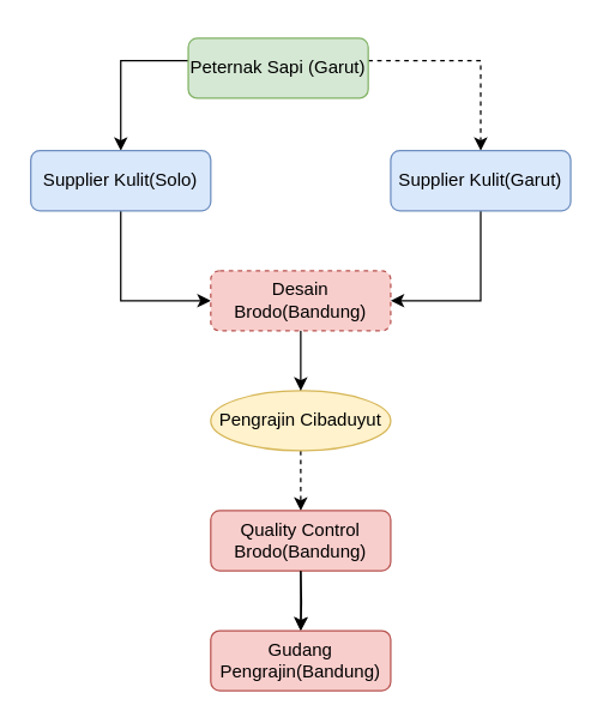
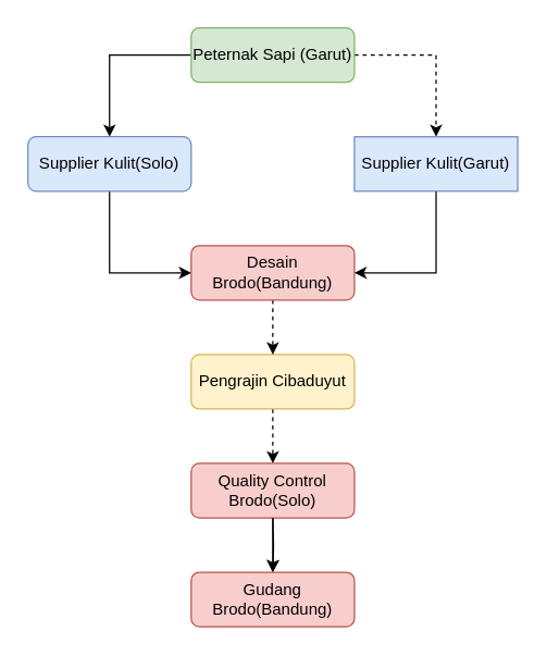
  <mxCell id="0" />
  <mxCell id="1" parent="0" />
  <mxCell id="2" style="edgeStyle=orthogonalEdgeStyle;rounded=0;orthogonalLoop=1;jettySize=auto;html=1;entryX=0.5;entryY=0;entryDx=0;entryDy=0;" edge="1" parent="1" source="4" target="6"><mxGeometry relative="1" as="geometry"><Array as="points"><mxPoint x="80" y="40" /></Array></mxGeometry></mxCell>
  <mxCell id="3" style="edgeStyle=orthogonalEdgeStyle;rounded=0;orthogonalLoop=1;jettySize=auto;html=1;dashed=1;" edge="1" parent="1" source="4" target="12"><mxGeometry relative="1" as="geometry"><Array as="points"><mxPoint x="320" y="40" /></Array></mxGeometry></mxCell>
- <mxCell id="4" value="Peternak Sapi (Garut)" style="rounded=1;whiteSpace=wrap;html=1;fontSize=12;glass=0;strokeWidth=1;shadow=0;fillColor=#d5e8d4;strokeColor=#82b366;" parent="1" vertex="1"><mxGeometry x="125" y="25" width="120" height="40" as="geometry" /></mxCell>
+ <mxCell id="4" value="Peternak Sapi (Garut)" style="rounded=1;whiteSpace=wrap;html=1;fontSize=12;glass=0;strokeWidth=1;shadow=0;fillColor=#d5e8d4;strokeColor=#82b366;" parent="1" vertex="1"><mxGeometry x="140" y="20" width="120" height="40" as="geometry" /></mxCell>
  <mxCell id="5" style="edgeStyle=orthogonalEdgeStyle;rounded=0;orthogonalLoop=1;jettySize=auto;html=1;entryX=0;entryY=0.5;entryDx=0;entryDy=0;" edge="1" parent="1" source="6" target="10"><mxGeometry relative="1" as="geometry" /></mxCell>
  <mxCell id="6" value="Supplier Kulit(Solo)" style="rounded=1;whiteSpace=wrap;html=1;fontSize=12;glass=0;strokeWidth=1;shadow=0;fillColor=#dae8fc;strokeColor=#6c8ebf;" parent="1" vertex="1"><mxGeometry x="20" y="100" width="120" height="40" as="geometry" /></mxCell>
  <mxCell id="7" style="edgeStyle=orthogonalEdgeStyle;rounded=0;orthogonalLoop=1;jettySize=auto;html=1;entryX=0.5;entryY=0;entryDx=0;entryDy=0;dashed=1;" edge="1" parent="1" source="8" target="14"><mxGeometry relative="1" as="geometry" /></mxCell>
- <mxCell id="8" value="Pengrajin Cibaduyut" style="ellipse;whiteSpace=wrap;html=1;fontSize=12;glass=0;strokeWidth=1;shadow=0;fillColor=#fff2cc;strokeColor=#d6b656;" parent="1" vertex="1"><mxGeometry x="140" y="260" width="120" height="40" as="geometry" /></mxCell>
- <mxCell id="9" style="edgeStyle=orthogonalEdgeStyle;rounded=0;orthogonalLoop=1;jettySize=auto;html=1;entryX=0.5;entryY=0;entryDx=0;entryDy=0;" edge="1" parent="1" source="10" target="8"><mxGeometry relative="1" as="geometry" /></mxCell>
- <mxCell id="10" value="Desain Brodo(Bandung)" style="rounded=1;whiteSpace=wrap;html=1;fontSize=12;glass=0;strokeWidth=1;shadow=0;fillColor=#f8cecc;strokeColor=#b85450;dashed=1;" parent="1" vertex="1"><mxGeometry x="140" y="180" width="120" height="40" as="geometry" /></mxCell>
+ <mxCell id="8" value="Pengrajin Cibaduyut" style="rounded=1;whiteSpace=wrap;html=1;fontSize=12;glass=0;strokeWidth=1;shadow=0;fillColor=#fff2cc;strokeColor=#d6b656;" parent="1" vertex="1"><mxGeometry x="140" y="260" width="120" height="40" as="geometry" /></mxCell>
+ <mxCell id="9" style="edgeStyle=orthogonalEdgeStyle;rounded=0;orthogonalLoop=1;jettySize=auto;html=1;entryX=0.5;entryY=0;entryDx=0;entryDy=0;dashed=1;" edge="1" parent="1" source="10" target="8"><mxGeometry relative="1" as="geometry" /></mxCell>
+ <mxCell id="10" value="Desain Brodo(Bandung)" style="rounded=1;whiteSpace=wrap;html=1;fontSize=12;glass=0;strokeWidth=1;shadow=0;fillColor=#f8cecc;strokeColor=#b85450;" parent="1" vertex="1"><mxGeometry x="140" y="180" width="120" height="40" as="geometry" /></mxCell>
  <mxCell id="11" style="edgeStyle=orthogonalEdgeStyle;rounded=0;orthogonalLoop=1;jettySize=auto;html=1;entryX=1;entryY=0.5;entryDx=0;entryDy=0;" edge="1" parent="1" source="12" target="10"><mxGeometry relative="1" as="geometry" /></mxCell>
- <mxCell id="12" value="Supplier Kulit(Garut)" style="rounded=1;whiteSpace=wrap;html=1;fontSize=12;glass=0;strokeWidth=1;shadow=0;fillColor=#dae8fc;strokeColor=#6c8ebf;" vertex="1" parent="1"><mxGeometry x="260" y="100" width="120" height="40" as="geometry" /></mxCell>
+ <mxCell id="12" value="Supplier Kulit(Garut)" style="whiteSpace=wrap;html=1;fontSize=12;glass=0;strokeWidth=1;shadow=0;fillColor=#dae8fc;strokeColor=#6c8ebf;rounded=0;" vertex="1" parent="1"><mxGeometry x="260" y="100" width="120" height="40" as="geometry" /></mxCell>
  <mxCell id="13" value="" style="edgeStyle=orthogonalEdgeStyle;rounded=0;orthogonalLoop=1;jettySize=auto;html=1;" edge="1" parent="1" source="14" target="16"><mxGeometry relative="1" as="geometry" /></mxCell>
- <mxCell id="14" value="Quality Control Brodo(Bandung)" style="rounded=1;whiteSpace=wrap;html=1;fontSize=12;glass=0;strokeWidth=1;shadow=0;fillColor=#f8cecc;strokeColor=#b85450;" vertex="1" parent="1"><mxGeometry x="140" y="340" width="120" height="40" as="geometry" /></mxCell>
+ <mxCell id="14" value="Quality Control Brodo(Solo)" style="rounded=1;whiteSpace=wrap;html=1;fontSize=12;glass=0;strokeWidth=1;shadow=0;fillColor=#f8cecc;strokeColor=#b85450;" vertex="1" parent="1"><mxGeometry x="140" y="340" width="120" height="40" as="geometry" /></mxCell>
  <mxCell id="15" style="edgeStyle=orthogonalEdgeStyle;rounded=0;orthogonalLoop=1;jettySize=auto;html=1;entryX=0.5;entryY=0;entryDx=0;entryDy=0;" edge="1" parent="1" target="16"><mxGeometry relative="1" as="geometry"><mxPoint x="200" y="380" as="sourcePoint" /></mxGeometry></mxCell>
- <mxCell id="16" value="Gudang Pengrajin(Bandung)" style="rounded=1;whiteSpace=wrap;html=1;fontSize=12;glass=0;strokeWidth=1;shadow=0;fillColor=#f8cecc;strokeColor=#b85450;" vertex="1" parent="1"><mxGeometry x="140" y="420" width="120" height="40" as="geometry" /></mxCell>
+ <mxCell id="16" value="Gudang Brodo(Bandung)" style="rounded=1;whiteSpace=wrap;html=1;fontSize=12;glass=0;strokeWidth=1;shadow=0;fillColor=#f8cecc;strokeColor=#b85450;" vertex="1" parent="1"><mxGeometry x="140" y="420" width="120" height="40" as="geometry" /></mxCell>
